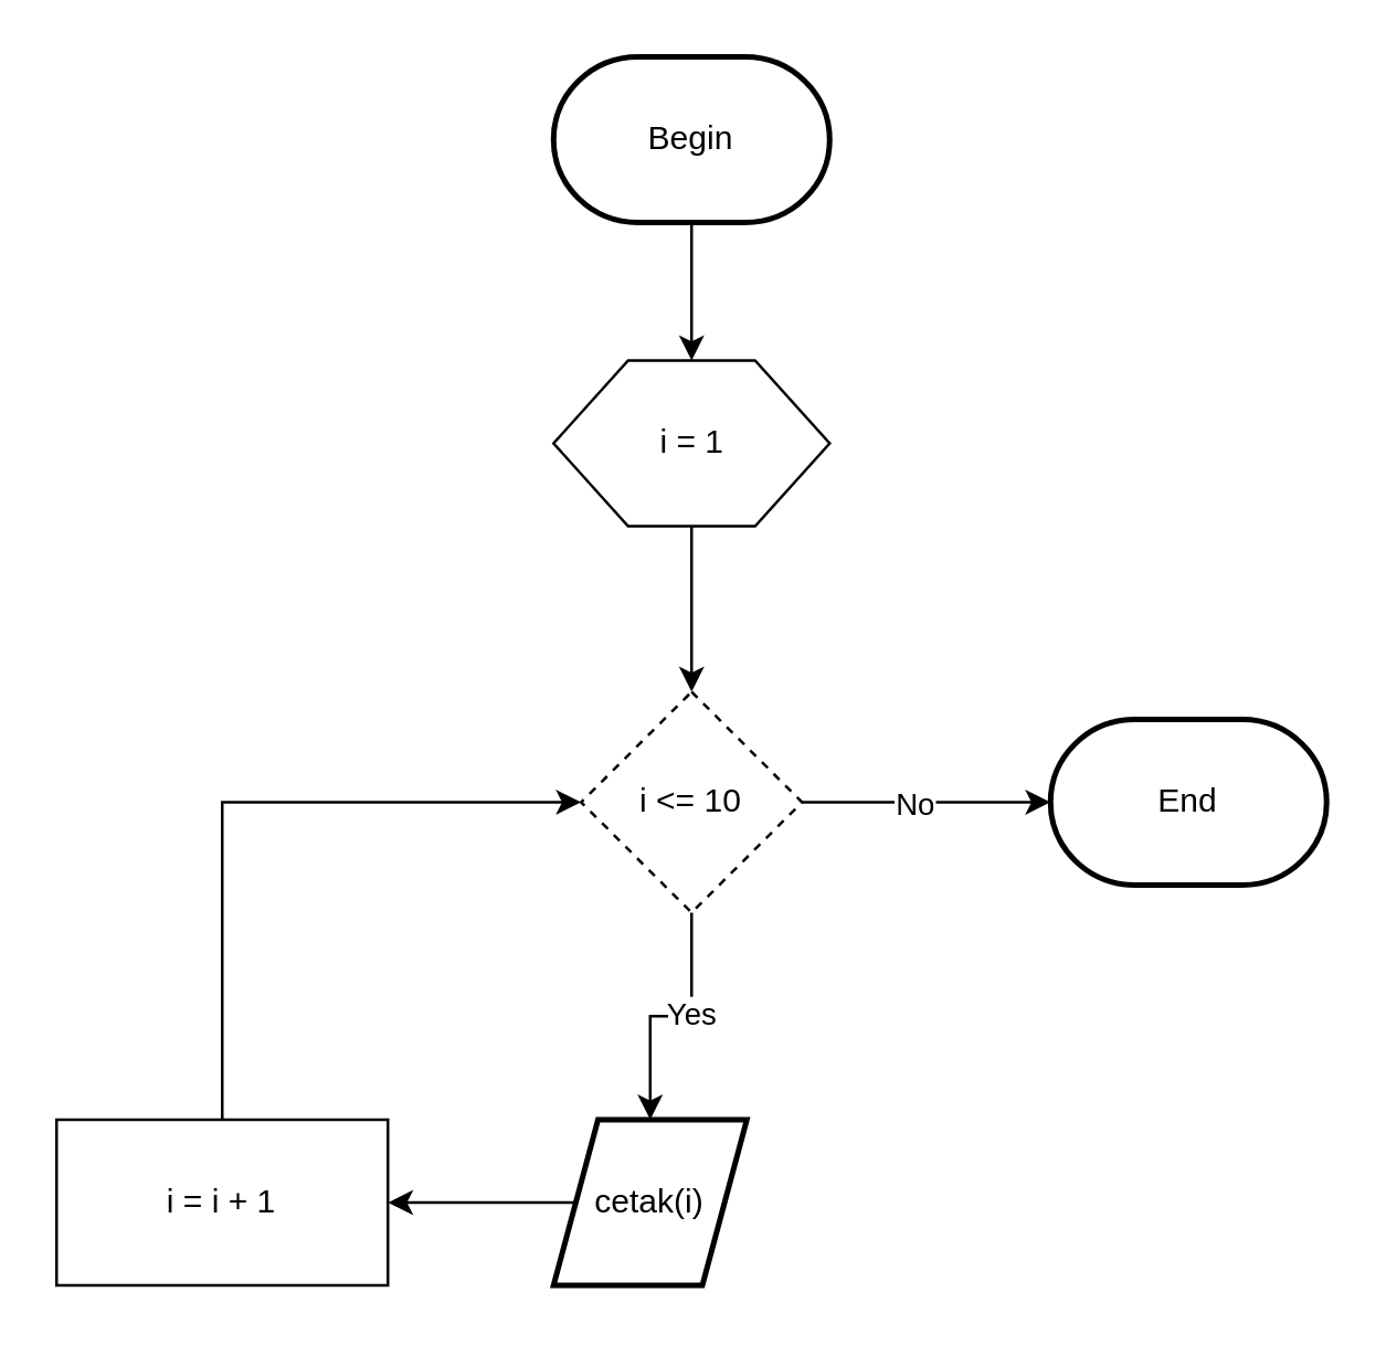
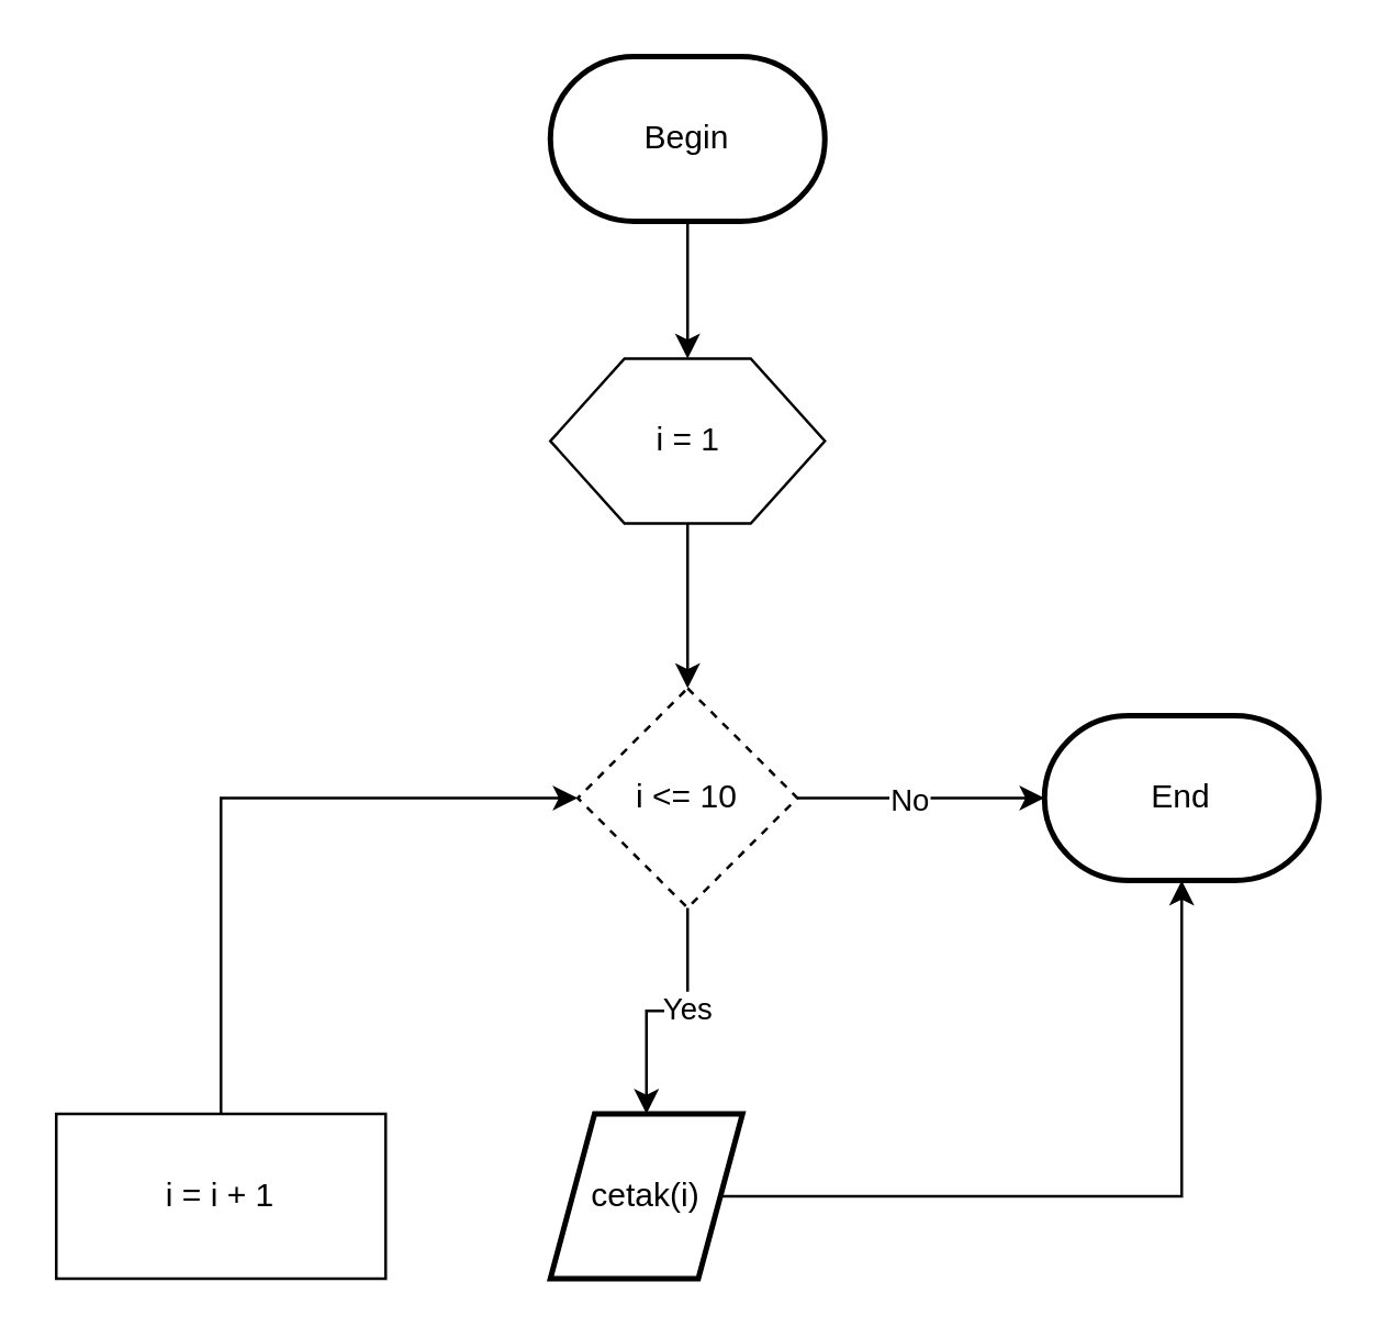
  <mxCell id="0" />
  <mxCell id="1" parent="0" />
  <mxCell id="2" style="edgeStyle=orthogonalEdgeStyle;rounded=0;orthogonalLoop=1;jettySize=auto;html=1;entryX=0.5;entryY=0;entryDx=0;entryDy=0;" edge="1" parent="1" source="3" target="5"><mxGeometry relative="1" as="geometry" /></mxCell>
  <mxCell id="3" value="Begin" style="strokeWidth=2;html=1;shape=mxgraph.flowchart.terminator;whiteSpace=wrap;" vertex="1" parent="1"><mxGeometry x="200" y="20" width="100" height="60" as="geometry" /></mxCell>
  <mxCell id="4" value="" style="group" vertex="1" connectable="0" parent="1"><mxGeometry x="200" y="130" width="100" height="60" as="geometry" /></mxCell>
  <mxCell id="5" value="" style="verticalLabelPosition=bottom;verticalAlign=top;html=1;shape=hexagon;perimeter=hexagonPerimeter2;arcSize=6;size=0.27;" vertex="1" parent="4"><mxGeometry width="100" height="60" as="geometry" /></mxCell>
  <mxCell id="6" value="i = 1" style="text;html=1;align=center;verticalAlign=middle;resizable=0;points=[];autosize=1;strokeColor=none;fillColor=none;" vertex="1" parent="4"><mxGeometry x="25" y="15" width="50" height="30" as="geometry" /></mxCell>
  <mxCell id="7" style="edgeStyle=orthogonalEdgeStyle;rounded=0;orthogonalLoop=1;jettySize=auto;html=1;entryX=0.5;entryY=0;entryDx=0;entryDy=0;" edge="1" parent="1" source="11" target="13"><mxGeometry relative="1" as="geometry"><mxPoint x="240" y="400" as="targetPoint" /></mxGeometry></mxCell>
  <mxCell id="8" value="Yes" style="edgeLabel;html=1;align=center;verticalAlign=middle;resizable=0;points=[];" vertex="1" connectable="0" parent="7"><mxGeometry x="-0.194" y="-1" relative="1" as="geometry"><mxPoint as="offset" /></mxGeometry></mxCell>
  <mxCell id="9" style="edgeStyle=orthogonalEdgeStyle;rounded=0;orthogonalLoop=1;jettySize=auto;html=1;entryX=0;entryY=0.5;entryDx=0;entryDy=0;entryPerimeter=0;" edge="1" parent="1" source="11" target="17"><mxGeometry relative="1" as="geometry" /></mxCell>
  <mxCell id="10" value="No" style="edgeLabel;html=1;align=center;verticalAlign=middle;resizable=0;points=[];" vertex="1" connectable="0" parent="9"><mxGeometry x="-0.2" y="-3" relative="1" as="geometry"><mxPoint x="4" y="-3" as="offset" /></mxGeometry></mxCell>
  <mxCell id="11" value="i &amp;lt;= 10" style="rhombus;whiteSpace=wrap;html=1;dashed=1;" vertex="1" parent="1"><mxGeometry x="210" y="250" width="80" height="80" as="geometry" /></mxCell>
- <mxCell id="12" style="edgeStyle=orthogonalEdgeStyle;rounded=0;orthogonalLoop=1;jettySize=auto;html=1;entryX=1;entryY=0.5;entryDx=0;entryDy=0;" edge="1" parent="1" source="13" target="15"><mxGeometry relative="1" as="geometry" /></mxCell>
+ <mxCell id="12" style="edgeStyle=orthogonalEdgeStyle;rounded=0;orthogonalLoop=1;jettySize=auto;html=1;" edge="1" parent="1" source="13" target="17"><mxGeometry relative="1" as="geometry" /></mxCell>
  <mxCell id="13" value="cetak(i)" style="shape=parallelogram;html=1;strokeWidth=2;perimeter=parallelogramPerimeter;whiteSpace=wrap;rounded=1;arcSize=0;size=0.23;" vertex="1" parent="1"><mxGeometry x="200" y="405" width="70" height="60" as="geometry" /></mxCell>
  <mxCell id="14" style="edgeStyle=orthogonalEdgeStyle;rounded=0;orthogonalLoop=1;jettySize=auto;html=1;entryX=0;entryY=0.5;entryDx=0;entryDy=0;" edge="1" parent="1" source="15" target="11"><mxGeometry relative="1" as="geometry"><Array as="points"><mxPoint x="80" y="290" /></Array></mxGeometry></mxCell>
  <mxCell id="15" value="i = i + 1" style="rounded=0;whiteSpace=wrap;html=1;" vertex="1" parent="1"><mxGeometry x="20" y="405" width="120" height="60" as="geometry" /></mxCell>
  <mxCell id="16" style="edgeStyle=orthogonalEdgeStyle;rounded=0;orthogonalLoop=1;jettySize=auto;html=1;entryX=0.5;entryY=0;entryDx=0;entryDy=0;" edge="1" parent="1" source="5" target="11"><mxGeometry relative="1" as="geometry" /></mxCell>
  <mxCell id="17" value="End" style="strokeWidth=2;html=1;shape=mxgraph.flowchart.terminator;whiteSpace=wrap;" vertex="1" parent="1"><mxGeometry x="380" y="260" width="100" height="60" as="geometry" /></mxCell>
